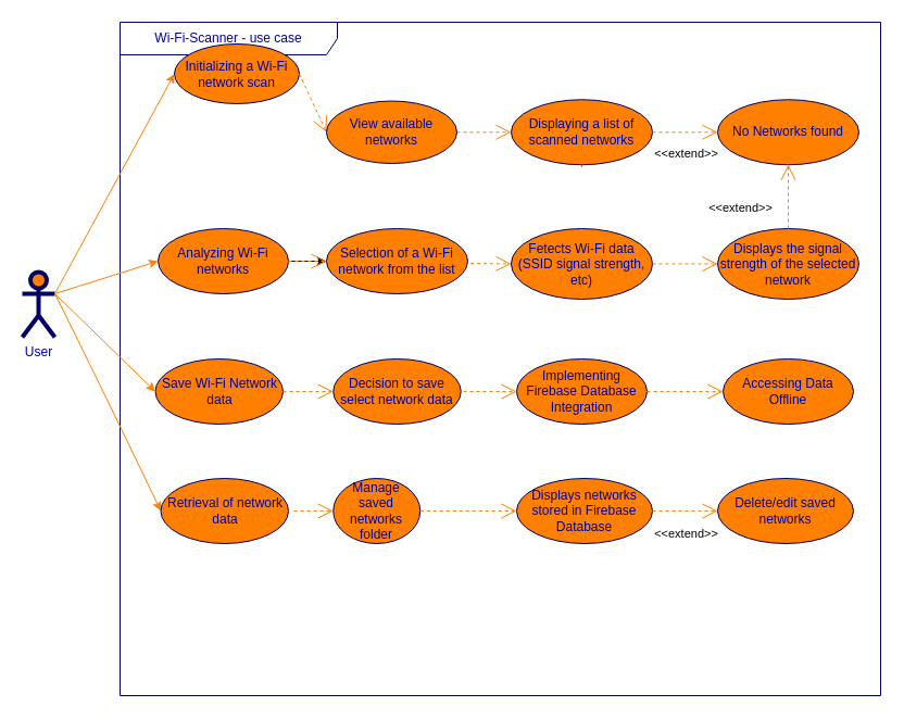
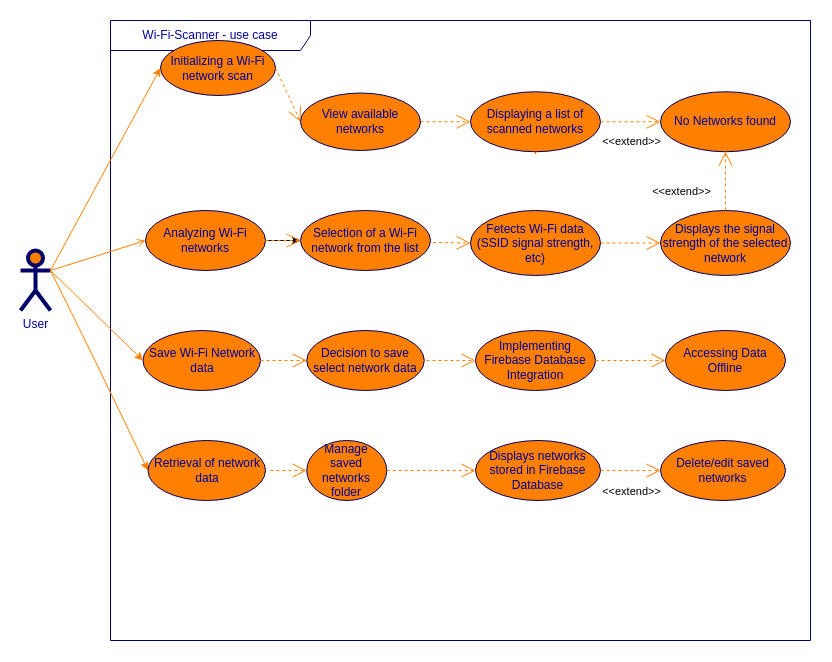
  <mxCell id="0" />
  <mxCell id="1" parent="0" />
  <mxCell id="2" value="Wi-Fi-Scanner - use case" style="shape=umlFrame;whiteSpace=wrap;html=1;strokeWidth=1;fillColor=none;width=200;height=30;fontColor=#000099;strokeColor=#000066;" vertex="1" parent="1"><mxGeometry x="110" width="700" height="620" as="geometry" y="20" /></mxCell>
  <mxCell id="3" value="Initializing a Wi-Fi network scan" style="ellipse;whiteSpace=wrap;html=1;fillColor=#FF8000;strokeColor=#000066;fontColor=#000099;" vertex="1" parent="1"><mxGeometry x="160" y="40" width="115" height="55" as="geometry" /></mxCell>
  <mxCell id="4" value="Save Wi-Fi Network data" style="ellipse;whiteSpace=wrap;html=1;fillColor=#FF8000;strokeColor=#000066;fontColor=#000099;" vertex="1" parent="1"><mxGeometry x="142.5" y="330" width="117.5" height="60" as="geometry" /></mxCell>
  <mxCell id="5" value="Implementing Firebase Database Integration" style="ellipse;whiteSpace=wrap;html=1;fillColor=#FF8000;strokeColor=#000066;fontColor=#000099;" vertex="1" parent="1"><mxGeometry x="475" y="330" width="120" height="60" as="geometry" /></mxCell>
  <mxCell id="6" value="" style="edgeStyle=orthogonalEdgeStyle;rounded=0;orthogonalLoop=1;jettySize=auto;html=1;" edge="1" parent="1" source="7" target="24"><mxGeometry relative="1" as="geometry" /></mxCell>
  <mxCell id="7" value="Analyzing Wi-Fi networks" style="ellipse;whiteSpace=wrap;html=1;fillColor=#FF8000;strokeColor=#000066;fontColor=#000099;" vertex="1" parent="1"><mxGeometry x="145" y="210" width="120" height="60" as="geometry" /></mxCell>
  <mxCell id="8" style="html=1;exitX=1;exitY=0.333;exitPerimeter=0;entryX=0;entryY=0.5;jettySize=auto;orthogonalLoop=1;fillColor=#f8cecc;strokeColor=#FF8000;curved=1;fontColor=#000099;" edge="1" parent="1" source="10" target="3"><mxGeometry relative="1" as="geometry" /></mxCell>
  <mxCell id="9" style="edgeStyle=none;curved=1;html=1;entryX=0;entryY=0.5;jettySize=auto;orthogonalLoop=1;strokeColor=#FF8000;fontColor=#000099;" edge="1" parent="1" target="4"><mxGeometry relative="1" as="geometry"><mxPoint x="50" y="270" as="sourcePoint" /></mxGeometry></mxCell>
  <mxCell id="10" value="User" style="shape=umlActor;verticalLabelPosition=bottom;labelBackgroundColor=#ffffff;verticalAlign=top;html=1;strokeWidth=4;fillColor=#FF8000;strokeColor=#000066;fontColor=#000099;" vertex="1" parent="1"><mxGeometry x="20" y="250" width="30" height="60" as="geometry" /></mxCell>
  <mxCell id="11" value="" style="endArrow=open;endSize=12;dashed=1;html=1;entryX=0;entryY=0.5;fontColor=#000099;strokeColor=#FF8000;exitX=1;exitY=0.5;exitDx=0;exitDy=0;" edge="1" parent="1" source="18"><mxGeometry x="0.075" y="20" width="160" relative="1" as="geometry"><mxPoint x="260" y="140" as="sourcePoint" /><mxPoint x="360" y="121.25" as="targetPoint" /><mxPoint as="offset" /></mxGeometry></mxCell>
  <mxCell id="12" value="" style="endArrow=open;endSize=12;dashed=1;html=1;exitX=1;exitY=0.5;entryX=0;entryY=0.5;fontColor=#000099;strokeColor=#FF8000;entryDx=0;entryDy=0;exitDx=0;exitDy=0;" edge="1" parent="1" source="4" target="32"><mxGeometry x="-0.188" y="15" width="160" relative="1" as="geometry"><mxPoint x="262.5" y="374.5" as="sourcePoint" /><mxPoint x="379.5" y="374.5" as="targetPoint" /><Array as="points" /><mxPoint y="1" as="offset" /></mxGeometry></mxCell>
  <mxCell id="13" value="&lt;br&gt;" style="endArrow=open;endSize=12;dashed=1;html=1;fontColor=#000099;strokeColor=#FF8000;entryX=0;entryY=0.5;entryDx=0;entryDy=0;exitX=1;exitY=0.5;exitDx=0;exitDy=0;" edge="1" parent="1" source="18"><mxGeometry x="-0.191" y="17" width="160" relative="1" as="geometry"><mxPoint x="400" y="140" as="sourcePoint" /><mxPoint x="470" y="121.25" as="targetPoint" /><mxPoint as="offset" /></mxGeometry></mxCell>
  <mxCell id="14" value="" style="endArrow=open;endSize=12;dashed=1;html=1;exitX=0.5;exitY=1;entryX=0.5;entryY=0;fontColor=#000099;strokeColor=#FF8000;entryDx=0;entryDy=0;exitDx=0;exitDy=0;" edge="1" parent="1" target="15"><mxGeometry x="-0.049" y="-45" width="160" relative="1" as="geometry"><mxPoint x="535" y="153.75" as="sourcePoint" /><mxPoint x="517.5" y="300.5" as="targetPoint" /><Array as="points" /><mxPoint as="offset" /></mxGeometry></mxCell>
  <mxCell id="15" value="Displaying a list of scanned networks" style="ellipse;whiteSpace=wrap;html=1;fillColor=#FF8000;strokeColor=#000066;fontColor=#000099;" vertex="1" parent="1"><mxGeometry x="470" y="91.25" width="130" height="60" as="geometry" /></mxCell>
- <mxCell id="16" style="edgeStyle=none;curved=1;html=1;exitX=1;exitY=0.333;exitPerimeter=0;jettySize=auto;orthogonalLoop=1;strokeColor=#FF8000;entryX=0;entryY=0.5;fontColor=#000099;exitDx=0;exitDy=0;entryDx=0;entryDy=0;" edge="1" parent="1" source="10" target="7"><mxGeometry relative="1" as="geometry"><mxPoint x="50" y="400" as="sourcePoint" /><mxPoint x="165" y="770" as="targetPoint" /></mxGeometry></mxCell>
+ <mxCell id="16" style="edgeStyle=none;curved=1;html=1;exitX=1;exitY=0.333;exitPerimeter=0;jettySize=auto;orthogonalLoop=1;strokeColor=#FF8000;entryX=0;entryY=0.5;fontColor=#000099;exitDx=0;exitDy=0;entryDx=0;entryDy=0;endArrow=open;" edge="1" parent="1" source="10" target="7"><mxGeometry relative="1" as="geometry"><mxPoint x="50" y="400" as="sourcePoint" /><mxPoint x="165" y="770" as="targetPoint" /></mxGeometry></mxCell>
  <mxCell id="17" value="" style="endArrow=open;endSize=12;dashed=1;html=1;entryX=0;entryY=0.5;fontColor=#000099;strokeColor=#FF8000;exitX=1;exitY=0.5;exitDx=0;exitDy=0;" edge="1" parent="1" source="3" target="18"><mxGeometry x="0.075" y="20" width="160" relative="1" as="geometry"><mxPoint x="230" y="123" as="sourcePoint" /><mxPoint x="360" y="121.25" as="targetPoint" /><mxPoint as="offset" /></mxGeometry></mxCell>
  <mxCell id="18" value="View available networks" style="ellipse;whiteSpace=wrap;html=1;fillColor=#FF8000;strokeColor=#000066;fontColor=#000099;" vertex="1" parent="1"><mxGeometry x="300" y="92.5" width="120" height="57.5" as="geometry" /></mxCell>
  <mxCell id="19" value="No Networks found" style="ellipse;whiteSpace=wrap;html=1;fillColor=#FF8000;strokeColor=#000066;fontColor=#000099;" vertex="1" parent="1"><mxGeometry x="660" y="91.25" width="130" height="60" as="geometry" /></mxCell>
  <mxCell id="20" value="&lt;br&gt;" style="endArrow=open;endSize=12;dashed=1;html=1;fontColor=#000099;strokeColor=#FF8000;entryX=0;entryY=0.5;entryDx=0;entryDy=0;exitX=1;exitY=0.5;exitDx=0;exitDy=0;" edge="1" parent="1" source="15" target="19"><mxGeometry x="-0.191" y="17" width="160" relative="1" as="geometry"><mxPoint x="600" y="230" as="sourcePoint" /><mxPoint x="630" y="230" as="targetPoint" /><mxPoint as="offset" /></mxGeometry></mxCell>
  <mxCell id="21" value="&amp;lt;&amp;lt;extend&amp;gt;&amp;gt;&lt;br&gt;" style="edgeLabel;html=1;align=center;verticalAlign=middle;resizable=0;points=[];" vertex="1" connectable="0" parent="20"><mxGeometry x="-0.277" y="1" relative="1" as="geometry"><mxPoint x="8" y="20" as="offset" /></mxGeometry></mxCell>
  <mxCell id="22" value="Accessing Data Offline" style="ellipse;whiteSpace=wrap;html=1;fillColor=#FF8000;strokeColor=#000066;fontColor=#000099;" vertex="1" parent="1"><mxGeometry x="665" y="330" width="120" height="60" as="geometry" /></mxCell>
  <mxCell id="23" value="&lt;br&gt;" style="endArrow=open;endSize=12;dashed=1;html=1;fontColor=#000099;strokeColor=#FF8000;exitX=1;exitY=0.5;exitDx=0;exitDy=0;entryX=0;entryY=0.5;entryDx=0;entryDy=0;" edge="1" parent="1" source="5" target="22"><mxGeometry x="-0.191" y="17" width="160" relative="1" as="geometry"><mxPoint x="605" y="429.5" as="sourcePoint" /><mxPoint x="645" y="429.5" as="targetPoint" /><mxPoint as="offset" /></mxGeometry></mxCell>
  <mxCell id="24" value="Selection of a Wi-Fi network from the list" style="ellipse;whiteSpace=wrap;html=1;fillColor=#FF8000;strokeColor=#000066;fontColor=#000099;" vertex="1" parent="1"><mxGeometry x="300" y="210" width="130" height="60" as="geometry" /></mxCell>
  <mxCell id="25" value="" style="endArrow=open;endSize=12;dashed=1;html=1;fontColor=#000099;strokeColor=#FF8000;exitX=1;exitY=0.5;exitDx=0;exitDy=0;entryX=0;entryY=0.5;entryDx=0;entryDy=0;" edge="1" parent="1" source="7" target="24"><mxGeometry x="0.075" y="20" width="160" relative="1" as="geometry"><mxPoint x="270" y="310" as="sourcePoint" /><mxPoint x="300" y="310" as="targetPoint" /><mxPoint as="offset" /></mxGeometry></mxCell>
  <mxCell id="26" value="Fetects Wi-Fi data&lt;br style=&quot;border-color: var(--border-color);&quot;&gt;(SSID signal strength, etc)" style="ellipse;whiteSpace=wrap;html=1;fillColor=#FF8000;strokeColor=#000066;fontColor=#000099;" vertex="1" parent="1"><mxGeometry x="470" y="210" width="130" height="65" as="geometry" /></mxCell>
  <mxCell id="27" value="" style="endArrow=open;endSize=12;dashed=1;html=1;fontColor=#000099;strokeColor=#FF8000;exitX=1;exitY=0.5;exitDx=0;exitDy=0;entryX=0;entryY=0.5;entryDx=0;entryDy=0;" edge="1" parent="1" target="26"><mxGeometry x="0.075" y="20" width="160" relative="1" as="geometry"><mxPoint x="432.5" y="242" as="sourcePoint" /><mxPoint x="467.5" y="242" as="targetPoint" /><mxPoint as="offset" /></mxGeometry></mxCell>
  <mxCell id="28" value="Displays the signal strength of the selected network" style="ellipse;whiteSpace=wrap;html=1;fillColor=#FF8000;strokeColor=#000066;fontColor=#000099;" vertex="1" parent="1"><mxGeometry x="660" y="210" width="130" height="65" as="geometry" /></mxCell>
  <mxCell id="29" value="" style="endArrow=open;endSize=12;dashed=1;html=1;fontColor=#000099;strokeColor=#FF8000;exitX=1;exitY=0.5;exitDx=0;exitDy=0;entryX=0;entryY=0.5;entryDx=0;entryDy=0;" edge="1" parent="1" source="26" target="28"><mxGeometry x="0.075" y="20" width="160" relative="1" as="geometry"><mxPoint x="600" y="242" as="sourcePoint" /><mxPoint x="632.5" y="243" as="targetPoint" /><mxPoint as="offset" /></mxGeometry></mxCell>
  <mxCell id="30" value="&lt;br&gt;" style="endArrow=open;endSize=12;dashed=1;html=1;fontColor=#000099;strokeColor=#FF8000;entryX=0.5;entryY=1;entryDx=0;entryDy=0;" edge="1" parent="1" source="28" target="19"><mxGeometry x="-0.191" y="17" width="160" relative="1" as="geometry"><mxPoint x="610" y="131" as="sourcePoint" /><mxPoint x="670" y="131" as="targetPoint" /><mxPoint as="offset" /></mxGeometry></mxCell>
  <mxCell id="31" value="&amp;lt;&amp;lt;extend&amp;gt;&amp;gt;&lt;br&gt;" style="edgeLabel;html=1;align=center;verticalAlign=middle;resizable=0;points=[];" vertex="1" connectable="0" parent="30"><mxGeometry x="-0.277" y="1" relative="1" as="geometry"><mxPoint x="-44" y="1" as="offset" /></mxGeometry></mxCell>
  <mxCell id="32" value="Decision to save select network data" style="ellipse;whiteSpace=wrap;html=1;fillColor=#FF8000;strokeColor=#000066;fontColor=#000099;" vertex="1" parent="1"><mxGeometry x="306.25" y="330" width="117.5" height="60" as="geometry" /></mxCell>
  <mxCell id="33" value="" style="endArrow=open;endSize=12;dashed=1;html=1;entryX=0;entryY=0.5;fontColor=#000099;strokeColor=#FF8000;entryDx=0;entryDy=0;" edge="1" parent="1" target="5"><mxGeometry x="-0.188" y="15" width="160" relative="1" as="geometry"><mxPoint x="420" y="360" as="sourcePoint" /><mxPoint x="469.75" y="359.5" as="targetPoint" /><Array as="points" /><mxPoint y="1" as="offset" /></mxGeometry></mxCell>
  <mxCell id="34" style="edgeStyle=none;curved=1;html=1;jettySize=auto;orthogonalLoop=1;strokeColor=#FF8000;fontColor=#000099;entryX=0;entryY=0.5;entryDx=0;entryDy=0;exitX=1;exitY=0.333;exitDx=0;exitDy=0;exitPerimeter=0;" edge="1" parent="1" source="10" target="35"><mxGeometry relative="1" as="geometry"><mxPoint x="60" y="280" as="sourcePoint" /><mxPoint x="150" y="450" as="targetPoint" /><Array as="points"><mxPoint x="90" y="350" /></Array></mxGeometry></mxCell>
  <mxCell id="35" value="Retrieval of network data" style="ellipse;whiteSpace=wrap;html=1;fillColor=#FF8000;strokeColor=#000066;fontColor=#000099;" vertex="1" parent="1"><mxGeometry x="147.5" y="440" width="117.5" height="60" as="geometry" /></mxCell>
  <mxCell id="36" value="Manage saved networks folder" style="ellipse;whiteSpace=wrap;html=1;fillColor=#FF8000;strokeColor=#000066;fontColor=#000099;" vertex="1" parent="1"><mxGeometry x="306.25" y="440" width="80" height="60" as="geometry" /></mxCell>
  <mxCell id="37" value="" style="endArrow=open;endSize=12;dashed=1;html=1;fontColor=#000099;strokeColor=#FF8000;entryX=0;entryY=0.5;entryDx=0;entryDy=0;" edge="1" parent="1" target="36"><mxGeometry x="-0.188" y="15" width="160" relative="1" as="geometry"><mxPoint x="270" y="470" as="sourcePoint" /><mxPoint x="300" y="470" as="targetPoint" /><Array as="points" /><mxPoint y="1" as="offset" /></mxGeometry></mxCell>
  <mxCell id="38" value="Displays networks stored in Firebase Database" style="ellipse;whiteSpace=wrap;html=1;fillColor=#FF8000;strokeColor=#000066;fontColor=#000099;" vertex="1" parent="1"><mxGeometry x="475" y="440" width="125" height="60" as="geometry" /></mxCell>
  <mxCell id="39" value="" style="endArrow=open;endSize=12;dashed=1;html=1;fontColor=#000099;strokeColor=#FF8000;entryX=0;entryY=0.5;entryDx=0;entryDy=0;exitX=1;exitY=0.5;exitDx=0;exitDy=0;" edge="1" parent="1" source="36" target="38"><mxGeometry x="-0.188" y="15" width="160" relative="1" as="geometry"><mxPoint x="450" y="470" as="sourcePoint" /><mxPoint x="459.75" y="469.5" as="targetPoint" /><Array as="points" /><mxPoint y="1" as="offset" /></mxGeometry></mxCell>
  <mxCell id="40" value="Delete/edit saved networks" style="ellipse;whiteSpace=wrap;html=1;fillColor=#FF8000;strokeColor=#000066;fontColor=#000099;" vertex="1" parent="1"><mxGeometry x="660" y="440" width="125" height="60" as="geometry" /></mxCell>
  <mxCell id="41" value="&lt;br&gt;" style="endArrow=open;endSize=12;dashed=1;html=1;fontColor=#000099;strokeColor=#FF8000;" edge="1" parent="1"><mxGeometry x="-0.191" y="17" width="160" relative="1" as="geometry"><mxPoint x="600" y="470" as="sourcePoint" /><mxPoint x="660" y="470" as="targetPoint" /><mxPoint as="offset" /></mxGeometry></mxCell>
  <mxCell id="42" value="&amp;lt;&amp;lt;extend&amp;gt;&amp;gt;&lt;br&gt;" style="edgeLabel;html=1;align=center;verticalAlign=middle;resizable=0;points=[];" vertex="1" connectable="0" parent="1"><mxGeometry x="630" y="490" as="geometry" /></mxCell>
